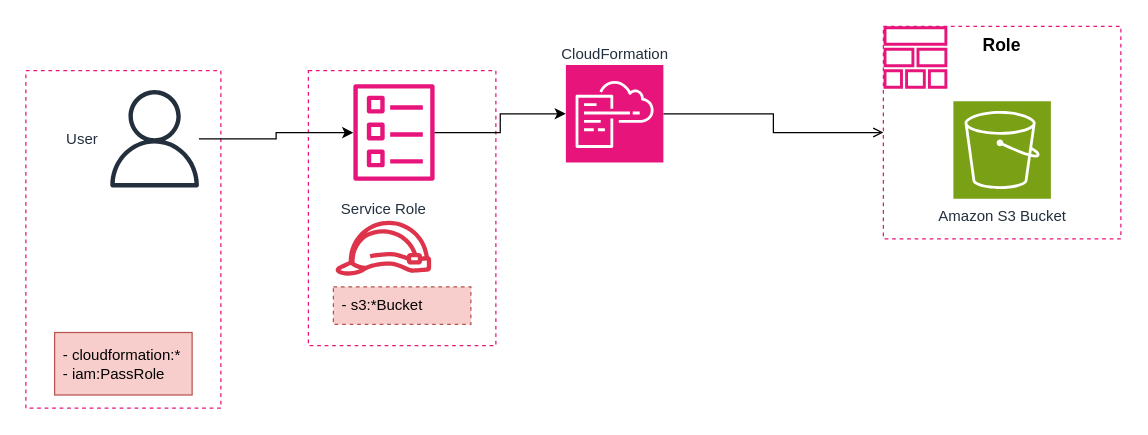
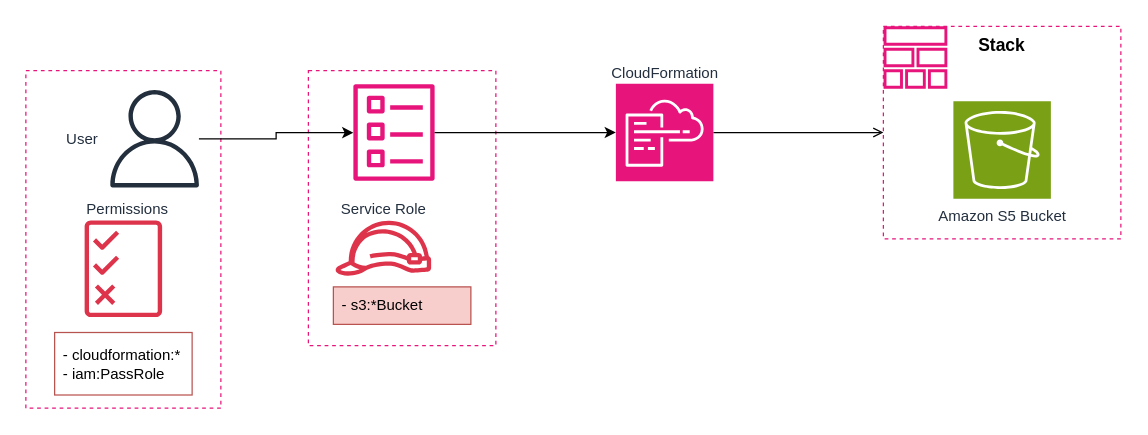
  <mxCell id="0" />
  <mxCell id="1" parent="0" />
  <mxCell id="2" value="" style="rounded=0;whiteSpace=wrap;html=1;fillColor=none;strokeColor=#E7157B;dashed=1;verticalAlign=top;fontStyle=1;fontSize=14;" parent="1" vertex="1"><mxGeometry x="246" y="56" width="150" height="220" as="geometry" /></mxCell>
  <mxCell id="3" value="" style="rounded=0;whiteSpace=wrap;html=1;fillColor=none;strokeColor=#E7157B;dashed=1;verticalAlign=top;fontStyle=1;fontSize=14;" parent="1" vertex="1"><mxGeometry x="20" y="56" width="156" height="270" as="geometry" /></mxCell>
+ <mxCell id="4" value="Permissions" style="sketch=0;outlineConnect=0;fontColor=#232F3E;gradientColor=none;fillColor=#DD344C;strokeColor=none;dashed=0;verticalLabelPosition=top;verticalAlign=bottom;align=center;html=1;fontSize=12;fontStyle=0;aspect=fixed;pointerEvents=1;shape=mxgraph.aws4.permissions;labelPosition=center;spacingLeft=5;" parent="1" vertex="1"><mxGeometry x="67" y="175.5" width="62" height="78" as="geometry" /></mxCell>
  <mxCell id="5" style="edgeStyle=orthogonalEdgeStyle;rounded=0;orthogonalLoop=1;jettySize=auto;html=1;" edge="1" parent="1" source="6" target="7"><mxGeometry relative="1" as="geometry" /></mxCell>
  <mxCell id="6" value="User" style="sketch=0;outlineConnect=0;fontColor=#232F3E;gradientColor=none;fillColor=#232F3D;strokeColor=none;dashed=0;verticalLabelPosition=middle;verticalAlign=middle;align=right;html=1;fontSize=12;fontStyle=0;aspect=fixed;pointerEvents=1;shape=mxgraph.aws4.user;labelPosition=left;spacingRight=5;" parent="1" vertex="1"><mxGeometry x="84" y="71.5" width="78" height="78" as="geometry" /></mxCell>
  <mxCell id="7" value="" style="sketch=0;outlineConnect=0;fontColor=#232F3E;gradientColor=none;fillColor=#E7157B;strokeColor=none;dashed=0;verticalLabelPosition=bottom;verticalAlign=top;align=center;html=1;fontSize=12;fontStyle=0;aspect=fixed;pointerEvents=1;shape=mxgraph.aws4.template;" parent="1" vertex="1"><mxGeometry x="282" y="66.5" width="65" height="78" as="geometry" /></mxCell>
  <mxCell id="8" style="edgeStyle=orthogonalEdgeStyle;rounded=0;orthogonalLoop=1;jettySize=auto;html=1;endArrow=open;" edge="1" parent="1" source="9" target="12"><mxGeometry relative="1" as="geometry" /></mxCell>
- <mxCell id="9" value="CloudFormation" style="sketch=0;points=[[0,0,0],[0.25,0,0],[0.5,0,0],[0.75,0,0],[1,0,0],[0,1,0],[0.25,1,0],[0.5,1,0],[0.75,1,0],[1,1,0],[0,0.25,0],[0,0.5,0],[0,0.75,0],[1,0.25,0],[1,0.5,0],[1,0.75,0]];points=[[0,0,0],[0.25,0,0],[0.5,0,0],[0.75,0,0],[1,0,0],[0,1,0],[0.25,1,0],[0.5,1,0],[0.75,1,0],[1,1,0],[0,0.25,0],[0,0.5,0],[0,0.75,0],[1,0.25,0],[1,0.5,0],[1,0.75,0]];outlineConnect=0;fontColor=#232F3E;fillColor=#E7157B;strokeColor=#ffffff;dashed=0;verticalLabelPosition=top;verticalAlign=bottom;align=center;html=1;fontSize=12;fontStyle=0;aspect=fixed;shape=mxgraph.aws4.resourceIcon;resIcon=mxgraph.aws4.cloudformation;labelPosition=center;" parent="1" vertex="1"><mxGeometry x="452" y="51.5" width="78" height="78" as="geometry" /></mxCell>
- <mxCell id="10" value="- cloudformation:*&lt;br&gt;- iam:PassRole" style="whiteSpace=wrap;html=1;align=left;fillColor=#f8cecc;strokeColor=#b85450;spacingLeft=5;" parent="1" vertex="1"><mxGeometry x="43" y="265.5" width="110" height="50" as="geometry" /></mxCell>
+ <mxCell id="9" value="CloudFormation" style="sketch=0;points=[[0,0,0],[0.25,0,0],[0.5,0,0],[0.75,0,0],[1,0,0],[0,1,0],[0.25,1,0],[0.5,1,0],[0.75,1,0],[1,1,0],[0,0.25,0],[0,0.5,0],[0,0.75,0],[1,0.25,0],[1,0.5,0],[1,0.75,0]];points=[[0,0,0],[0.25,0,0],[0.5,0,0],[0.75,0,0],[1,0,0],[0,1,0],[0.25,1,0],[0.5,1,0],[0.75,1,0],[1,1,0],[0,0.25,0],[0,0.5,0],[0,0.75,0],[1,0.25,0],[1,0.5,0],[1,0.75,0]];outlineConnect=0;fontColor=#232F3E;fillColor=#E7157B;strokeColor=#ffffff;dashed=0;verticalLabelPosition=top;verticalAlign=bottom;align=center;html=1;fontSize=12;fontStyle=0;aspect=fixed;shape=mxgraph.aws4.resourceIcon;resIcon=mxgraph.aws4.cloudformation;labelPosition=center;" parent="1" vertex="1"><mxGeometry x="492" y="66.5" width="78" height="78" as="geometry" /></mxCell>
+ <mxCell id="10" value="- cloudformation:*&lt;br&gt;- iam:PassRole" style="whiteSpace=wrap;html=1;align=left;fillColor=#ffffff;strokeColor=#b85450;spacingLeft=5;" parent="1" vertex="1"><mxGeometry x="43" y="265.5" width="110" height="50" as="geometry" /></mxCell>
  <mxCell id="11" value="" style="sketch=0;outlineConnect=0;fontColor=#232F3E;gradientColor=none;fillColor=#E7157B;strokeColor=none;dashed=0;verticalLabelPosition=bottom;verticalAlign=top;align=center;html=1;fontSize=12;fontStyle=0;aspect=fixed;pointerEvents=1;shape=mxgraph.aws4.stack;" parent="1" vertex="1"><mxGeometry x="706" y="20.5" width="51.32" height="50" as="geometry" /></mxCell>
- <mxCell id="12" value="Role" style="rounded=0;whiteSpace=wrap;html=1;fillColor=none;strokeColor=#E7157B;dashed=1;verticalAlign=top;fontStyle=1;fontSize=14;" parent="1" vertex="1"><mxGeometry x="706" y="20.5" width="190" height="170" as="geometry" /></mxCell>
- <mxCell id="13" value="Amazon S3 Bucket" style="sketch=0;points=[[0,0,0],[0.25,0,0],[0.5,0,0],[0.75,0,0],[1,0,0],[0,1,0],[0.25,1,0],[0.5,1,0],[0.75,1,0],[1,1,0],[0,0.25,0],[0,0.5,0],[0,0.75,0],[1,0.25,0],[1,0.5,0],[1,0.75,0]];outlineConnect=0;fontColor=#232F3E;fillColor=#7AA116;strokeColor=#ffffff;dashed=0;verticalLabelPosition=bottom;verticalAlign=top;align=center;html=1;fontSize=12;fontStyle=0;aspect=fixed;shape=mxgraph.aws4.resourceIcon;resIcon=mxgraph.aws4.s3;" parent="1" vertex="1"><mxGeometry x="762" y="80.5" width="78" height="78" as="geometry" /></mxCell>
+ <mxCell id="12" value="Stack" style="rounded=0;whiteSpace=wrap;html=1;fillColor=none;strokeColor=#E7157B;dashed=1;verticalAlign=top;fontStyle=1;fontSize=14;" parent="1" vertex="1"><mxGeometry x="706" y="20.5" width="190" height="170" as="geometry" /></mxCell>
+ <mxCell id="13" value="Amazon S5 Bucket" style="sketch=0;points=[[0,0,0],[0.25,0,0],[0.5,0,0],[0.75,0,0],[1,0,0],[0,1,0],[0.25,1,0],[0.5,1,0],[0.75,1,0],[1,1,0],[0,0.25,0],[0,0.5,0],[0,0.75,0],[1,0.25,0],[1,0.5,0],[1,0.75,0]];outlineConnect=0;fontColor=#232F3E;fillColor=#7AA116;strokeColor=#ffffff;dashed=0;verticalLabelPosition=bottom;verticalAlign=top;align=center;html=1;fontSize=12;fontStyle=0;aspect=fixed;shape=mxgraph.aws4.resourceIcon;resIcon=mxgraph.aws4.s3;" parent="1" vertex="1"><mxGeometry x="762" y="80.5" width="78" height="78" as="geometry" /></mxCell>
  <mxCell id="14" value="Service Role" style="sketch=0;outlineConnect=0;fontColor=#232F3E;gradientColor=none;fillColor=#DD344C;strokeColor=none;dashed=0;verticalLabelPosition=top;verticalAlign=bottom;align=center;html=1;fontSize=12;fontStyle=0;aspect=fixed;pointerEvents=1;shape=mxgraph.aws4.role;labelPosition=center;" parent="1" vertex="1"><mxGeometry x="267" y="176" width="78" height="44" as="geometry" /></mxCell>
- <mxCell id="15" value="- s3:*Bucket" style="whiteSpace=wrap;html=1;align=left;fillColor=#f8cecc;strokeColor=#b85450;spacingLeft=5;dashed=1;" parent="1" vertex="1"><mxGeometry x="266" y="229" width="110" height="30" as="geometry" /></mxCell>
+ <mxCell id="15" value="- s3:*Bucket" style="whiteSpace=wrap;html=1;align=left;fillColor=#f8cecc;strokeColor=#b85450;spacingLeft=5;" parent="1" vertex="1"><mxGeometry x="266" y="229" width="110" height="30" as="geometry" /></mxCell>
  <mxCell id="16" style="edgeStyle=orthogonalEdgeStyle;rounded=0;orthogonalLoop=1;jettySize=auto;html=1;entryX=0;entryY=0.5;entryDx=0;entryDy=0;entryPerimeter=0;" edge="1" parent="1" source="7" target="9"><mxGeometry relative="1" as="geometry" /></mxCell>
